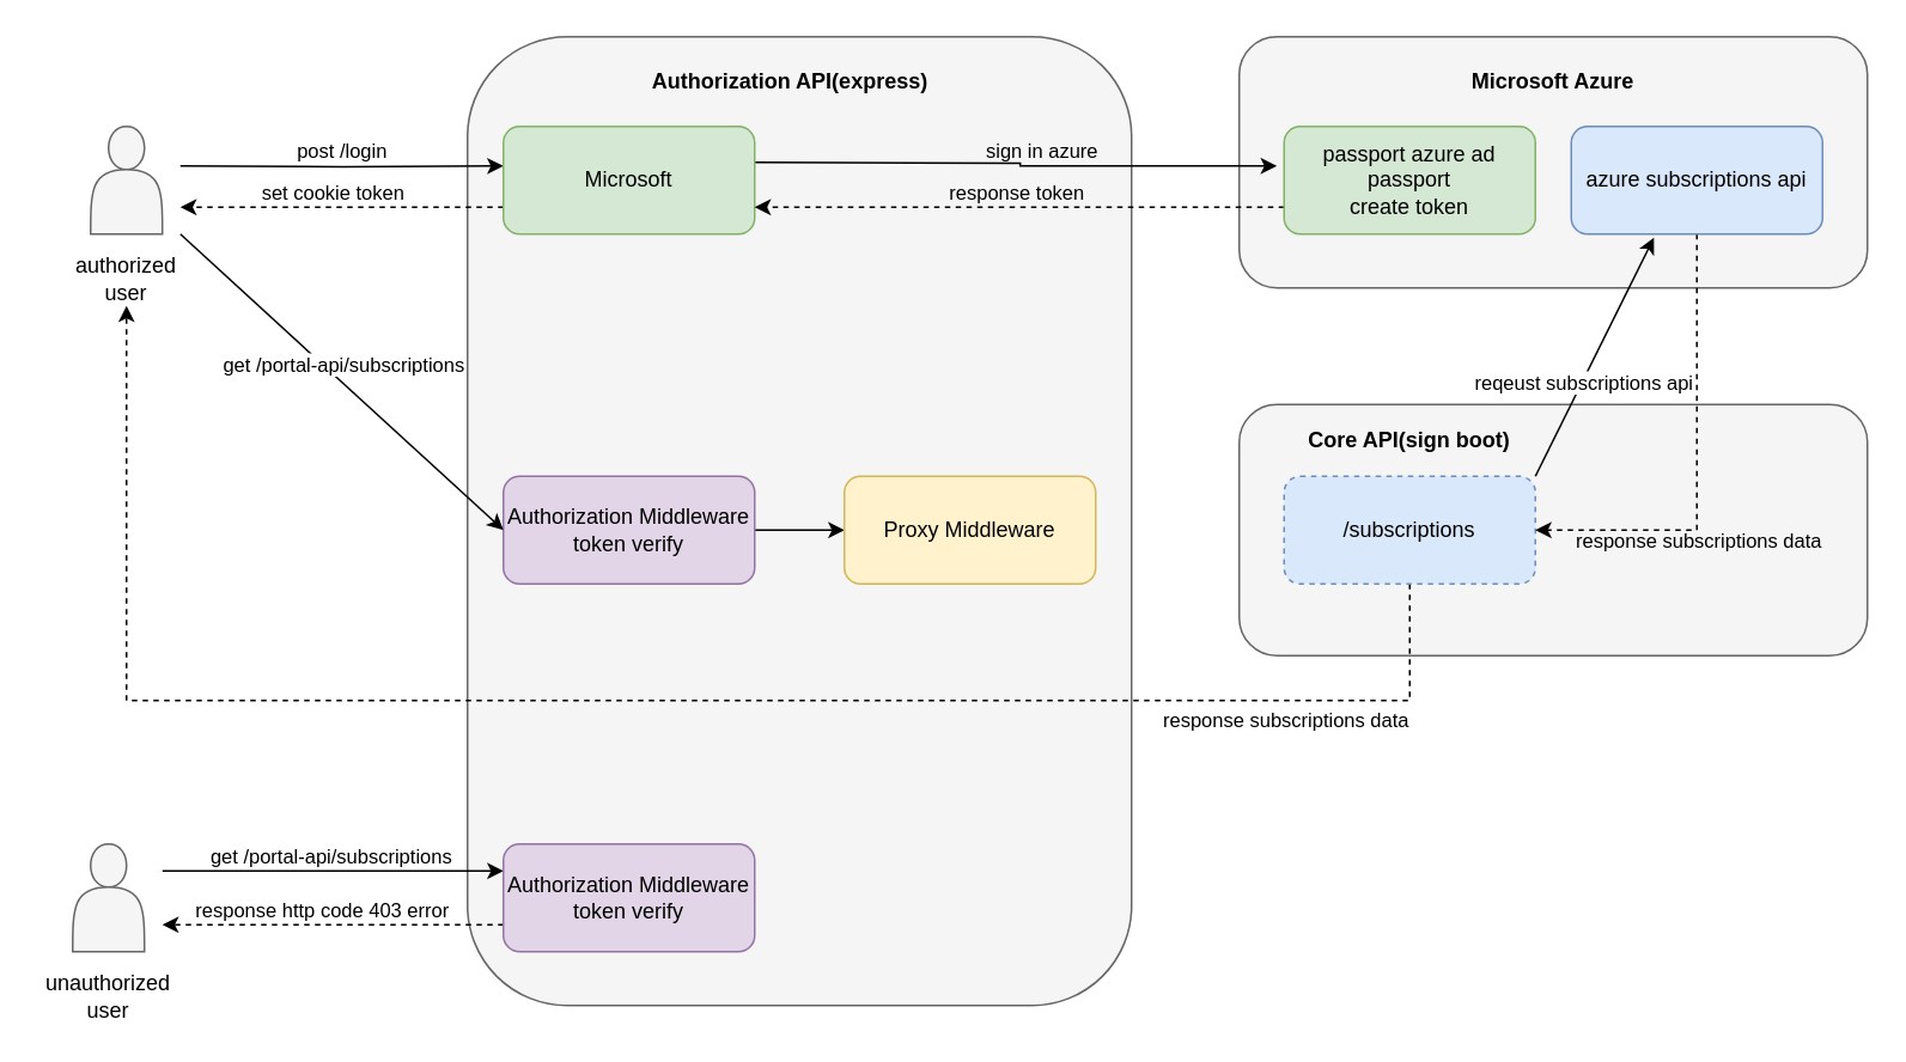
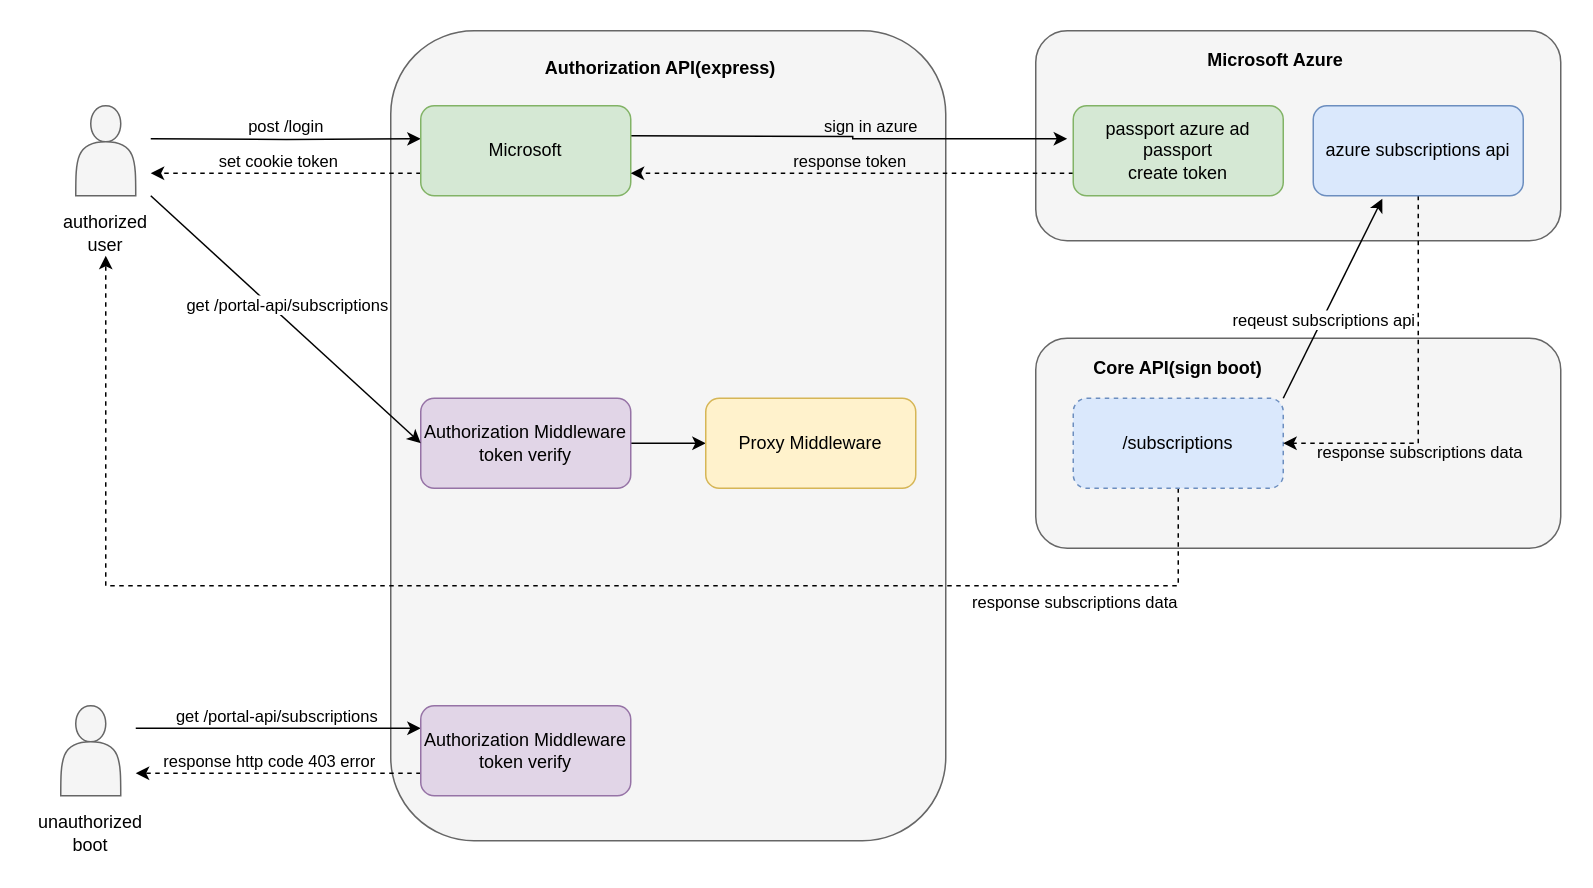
  <mxCell id="0" />
  <mxCell id="1" parent="0" />
  <mxCell id="2" value="" style="rounded=1;whiteSpace=wrap;html=1;fillColor=#f5f5f5;fontColor=#333333;strokeColor=#666666;" vertex="1" parent="1"><mxGeometry x="690" y="225" width="350" height="140" as="geometry" /></mxCell>
  <mxCell id="3" value="" style="rounded=1;whiteSpace=wrap;html=1;fillColor=#f5f5f5;fontColor=#333333;strokeColor=#666666;" vertex="1" parent="1"><mxGeometry x="690" y="20" width="350" height="140" as="geometry" /></mxCell>
  <mxCell id="4" value="" style="rounded=1;whiteSpace=wrap;html=1;fillColor=#f5f5f5;fontColor=#333333;strokeColor=#666666;" vertex="1" parent="1"><mxGeometry x="260" y="20" width="370" height="540" as="geometry" /></mxCell>
  <mxCell id="5" style="edgeStyle=orthogonalEdgeStyle;rounded=0;orthogonalLoop=1;jettySize=auto;html=1;entryX=0;entryY=0.367;entryDx=0;entryDy=0;entryPerimeter=0;" edge="1" parent="1" target="16"><mxGeometry relative="1" as="geometry"><mxPoint x="100" y="92" as="sourcePoint" /><mxPoint x="240" y="90.75" as="targetPoint" /></mxGeometry></mxCell>
  <mxCell id="6" value="post /login" style="edgeLabel;html=1;align=center;verticalAlign=middle;resizable=0;points=[];" vertex="1" connectable="0" parent="5"><mxGeometry x="-0.018" y="3" relative="1" as="geometry"><mxPoint y="-6" as="offset" /></mxGeometry></mxCell>
  <mxCell id="7" value="" style="shape=actor;whiteSpace=wrap;html=1;fillColor=#f5f5f5;strokeColor=#666666;fontColor=#333333;" vertex="1" parent="1"><mxGeometry x="50" y="70" width="40" height="60" as="geometry" /></mxCell>
  <mxCell id="8" value="Authorization API(express)" style="text;html=1;align=center;verticalAlign=middle;whiteSpace=wrap;rounded=0;fontStyle=1" vertex="1" parent="1"><mxGeometry x="360" y="30" width="160" height="30" as="geometry" /></mxCell>
  <mxCell id="9" value="" style="edgeStyle=orthogonalEdgeStyle;rounded=0;orthogonalLoop=1;jettySize=auto;html=1;" edge="1" parent="1" source="10" target="11"><mxGeometry relative="1" as="geometry" /></mxCell>
  <mxCell id="10" value="Authorization Middleware&lt;div&gt;token verify&lt;/div&gt;" style="rounded=1;whiteSpace=wrap;html=1;fillColor=#e1d5e7;strokeColor=#9673a6;" vertex="1" parent="1"><mxGeometry x="280" y="265" width="140" height="60" as="geometry" /></mxCell>
  <mxCell id="11" value="Proxy Middleware" style="rounded=1;whiteSpace=wrap;html=1;fillColor=#fff2cc;strokeColor=#d6b656;" vertex="1" parent="1"><mxGeometry x="470" y="265" width="140" height="60" as="geometry" /></mxCell>
  <mxCell id="12" style="edgeStyle=orthogonalEdgeStyle;rounded=0;orthogonalLoop=1;jettySize=auto;html=1;exitX=1;exitY=0.25;exitDx=0;exitDy=0;entryX=-0.029;entryY=0.367;entryDx=0;entryDy=0;entryPerimeter=0;" edge="1" parent="1" target="20"><mxGeometry relative="1" as="geometry"><mxPoint x="420" y="90" as="sourcePoint" /><mxPoint x="560" y="90" as="targetPoint" /></mxGeometry></mxCell>
  <mxCell id="13" value="sign in azure" style="edgeLabel;html=1;align=center;verticalAlign=middle;resizable=0;points=[];labelBackgroundColor=none;" vertex="1" connectable="0" parent="12"><mxGeometry x="0.2" y="2" relative="1" as="geometry"><mxPoint x="-14" y="-7" as="offset" /></mxGeometry></mxCell>
  <mxCell id="14" style="edgeStyle=orthogonalEdgeStyle;rounded=0;orthogonalLoop=1;jettySize=auto;html=1;exitX=0;exitY=0.75;exitDx=0;exitDy=0;dashed=1;" edge="1" parent="1" source="16"><mxGeometry relative="1" as="geometry"><mxPoint x="100" y="115" as="targetPoint" /></mxGeometry></mxCell>
  <mxCell id="15" value="set cookie token" style="edgeLabel;html=1;align=center;verticalAlign=middle;resizable=0;points=[];" vertex="1" connectable="0" parent="14"><mxGeometry x="0.303" y="-2" relative="1" as="geometry"><mxPoint x="22" y="-7" as="offset" /></mxGeometry></mxCell>
  <mxCell id="16" value="Microsoft" style="rounded=1;whiteSpace=wrap;html=1;fillColor=#d5e8d4;strokeColor=#82b366;" vertex="1" parent="1"><mxGeometry x="280" y="70" width="140" height="60" as="geometry" /></mxCell>
- <mxCell id="17" value="Microsoft Azure" style="text;html=1;align=center;verticalAlign=middle;whiteSpace=wrap;rounded=0;fontStyle=1" vertex="1" parent="1"><mxGeometry x="785" y="30" width="160" height="30" as="geometry" /></mxCell>
+ <mxCell id="17" value="Microsoft Azure" style="text;html=1;align=center;verticalAlign=middle;whiteSpace=wrap;rounded=0;fontStyle=1" vertex="1" parent="1"><mxGeometry x="770" y="25" width="160" height="30" as="geometry" /></mxCell>
  <mxCell id="18" style="edgeStyle=orthogonalEdgeStyle;rounded=0;orthogonalLoop=1;jettySize=auto;html=1;exitX=0;exitY=0.75;exitDx=0;exitDy=0;entryX=1;entryY=0.75;entryDx=0;entryDy=0;dashed=1;" edge="1" parent="1" source="20" target="16"><mxGeometry relative="1" as="geometry" /></mxCell>
  <mxCell id="19" value="response token" style="edgeLabel;html=1;align=center;verticalAlign=middle;resizable=0;points=[];labelBackgroundColor=none;" vertex="1" connectable="0" parent="18"><mxGeometry x="0.171" y="4" relative="1" as="geometry"><mxPoint x="23" y="-13" as="offset" /></mxGeometry></mxCell>
  <mxCell id="20" value="passport azure ad passport&lt;div&gt;create token&lt;/div&gt;" style="rounded=1;whiteSpace=wrap;html=1;fillColor=#d5e8d4;strokeColor=#82b366;" vertex="1" parent="1"><mxGeometry x="715" y="70" width="140" height="60" as="geometry" /></mxCell>
  <mxCell id="21" style="edgeStyle=orthogonalEdgeStyle;rounded=0;orthogonalLoop=1;jettySize=auto;html=1;exitX=0.5;exitY=1;exitDx=0;exitDy=0;entryX=0.5;entryY=1;entryDx=0;entryDy=0;dashed=1;" edge="1" parent="1" source="23" target="27"><mxGeometry relative="1" as="geometry"><mxPoint x="170" y="390" as="targetPoint" /><Array as="points"><mxPoint x="785" y="390" /><mxPoint x="70" y="390" /></Array></mxGeometry></mxCell>
  <mxCell id="22" value="response subscriptions data" style="edgeLabel;html=1;align=center;verticalAlign=middle;resizable=0;points=[];" vertex="1" connectable="0" parent="21"><mxGeometry x="-0.799" y="3" relative="1" as="geometry"><mxPoint x="-35" y="7" as="offset" /></mxGeometry></mxCell>
  <mxCell id="23" value="/subscriptions" style="rounded=1;whiteSpace=wrap;html=1;fillColor=#dae8fc;strokeColor=#6c8ebf;dashed=1;" vertex="1" parent="1"><mxGeometry x="715" y="265" width="140" height="60" as="geometry" /></mxCell>
  <mxCell id="24" value="Core API(sign boot)" style="text;html=1;align=center;verticalAlign=middle;whiteSpace=wrap;rounded=0;fontStyle=1" vertex="1" parent="1"><mxGeometry x="705" y="230" width="160" height="30" as="geometry" /></mxCell>
  <mxCell id="25" style="rounded=0;orthogonalLoop=1;jettySize=auto;html=1;entryX=0;entryY=0.5;entryDx=0;entryDy=0;" edge="1" parent="1" target="10"><mxGeometry relative="1" as="geometry"><mxPoint x="100" y="130" as="sourcePoint" /><mxPoint x="280" y="300" as="targetPoint" /></mxGeometry></mxCell>
  <mxCell id="26" value="get /portal-api/subscriptions" style="edgeLabel;html=1;align=center;verticalAlign=middle;resizable=0;points=[];" vertex="1" connectable="0" parent="25"><mxGeometry x="-0.018" y="3" relative="1" as="geometry"><mxPoint y="-6" as="offset" /></mxGeometry></mxCell>
  <mxCell id="27" value="authorized user" style="text;html=1;align=center;verticalAlign=middle;whiteSpace=wrap;rounded=0;" vertex="1" parent="1"><mxGeometry y="140" width="80" height="30" as="geometry" x="30" /></mxCell>
  <mxCell id="28" value="" style="shape=actor;whiteSpace=wrap;html=1;fillColor=#f5f5f5;strokeColor=#666666;fontColor=#333333;" vertex="1" parent="1"><mxGeometry x="40" y="470" width="40" height="60" as="geometry" /></mxCell>
- <mxCell id="29" value="unauthorized user" style="text;html=1;align=center;verticalAlign=middle;whiteSpace=wrap;rounded=0;" vertex="1" parent="1"><mxGeometry x="20" y="540" width="80" height="30" as="geometry" /></mxCell>
+ <mxCell id="29" value="unauthorized boot" style="text;html=1;align=center;verticalAlign=middle;whiteSpace=wrap;rounded=0;" vertex="1" parent="1"><mxGeometry x="20" y="540" width="80" height="30" as="geometry" /></mxCell>
  <mxCell id="30" style="rounded=0;orthogonalLoop=1;jettySize=auto;html=1;entryX=0;entryY=0.25;entryDx=0;entryDy=0;" edge="1" parent="1" target="34"><mxGeometry relative="1" as="geometry"><mxPoint x="90" y="485" as="sourcePoint" /><mxPoint x="250" y="487" as="targetPoint" /></mxGeometry></mxCell>
  <mxCell id="31" value="get /portal-api/subscriptions" style="edgeLabel;html=1;align=center;verticalAlign=middle;resizable=0;points=[];" vertex="1" connectable="0" parent="30"><mxGeometry x="-0.018" y="3" relative="1" as="geometry"><mxPoint y="-6" as="offset" /></mxGeometry></mxCell>
  <mxCell id="32" style="rounded=0;orthogonalLoop=1;jettySize=auto;html=1;dashed=1;exitX=0;exitY=0.75;exitDx=0;exitDy=0;" edge="1" parent="1" source="34"><mxGeometry relative="1" as="geometry"><mxPoint x="90" y="515" as="targetPoint" /><mxPoint x="250" y="515" as="sourcePoint" /></mxGeometry></mxCell>
  <mxCell id="33" value="response http code 403 error" style="edgeLabel;html=1;align=center;verticalAlign=middle;resizable=0;points=[];" vertex="1" connectable="0" parent="32"><mxGeometry x="0.303" y="-2" relative="1" as="geometry"><mxPoint x="22" y="-7" as="offset" /></mxGeometry></mxCell>
  <mxCell id="34" value="Authorization Middleware&lt;div&gt;token verify&lt;/div&gt;" style="rounded=1;whiteSpace=wrap;html=1;fillColor=#e1d5e7;strokeColor=#9673a6;" vertex="1" parent="1"><mxGeometry x="280" y="470" width="140" height="60" as="geometry" /></mxCell>
  <mxCell id="35" style="rounded=0;orthogonalLoop=1;jettySize=auto;html=1;exitX=0.75;exitY=1;exitDx=0;exitDy=0;entryX=1;entryY=0.5;entryDx=0;entryDy=0;dashed=1;edgeStyle=orthogonalEdgeStyle;" edge="1" parent="1" target="23"><mxGeometry relative="1" as="geometry"><mxPoint x="855" y="310" as="targetPoint" /><mxPoint x="945" y="130" as="sourcePoint" /><Array as="points"><mxPoint x="945" y="295" /></Array></mxGeometry></mxCell>
  <mxCell id="36" value="response subscriptions data" style="edgeLabel;html=1;align=center;verticalAlign=middle;resizable=0;points=[];labelBackgroundColor=none;" vertex="1" connectable="0" parent="35"><mxGeometry x="0.184" y="-1" relative="1" as="geometry"><mxPoint x="1" y="19" as="offset" /></mxGeometry></mxCell>
  <mxCell id="37" value="azure subscriptions api" style="rounded=1;whiteSpace=wrap;html=1;fillColor=#dae8fc;strokeColor=#6c8ebf;" vertex="1" parent="1"><mxGeometry x="875" y="70" width="140" height="60" as="geometry" /></mxCell>
  <mxCell id="38" style="rounded=0;orthogonalLoop=1;jettySize=auto;html=1;entryX=0.329;entryY=1.033;entryDx=0;entryDy=0;entryPerimeter=0;exitX=1;exitY=0;exitDx=0;exitDy=0;" edge="1" parent="1" source="23" target="37"><mxGeometry relative="1" as="geometry"><mxPoint x="865" y="280" as="sourcePoint" /></mxGeometry></mxCell>
  <mxCell id="39" value="reqeust subscriptions api" style="edgeLabel;html=1;align=center;verticalAlign=middle;resizable=0;points=[];" vertex="1" connectable="0" parent="38"><mxGeometry x="-0.205" relative="1" as="geometry"><mxPoint as="offset" /></mxGeometry></mxCell>
